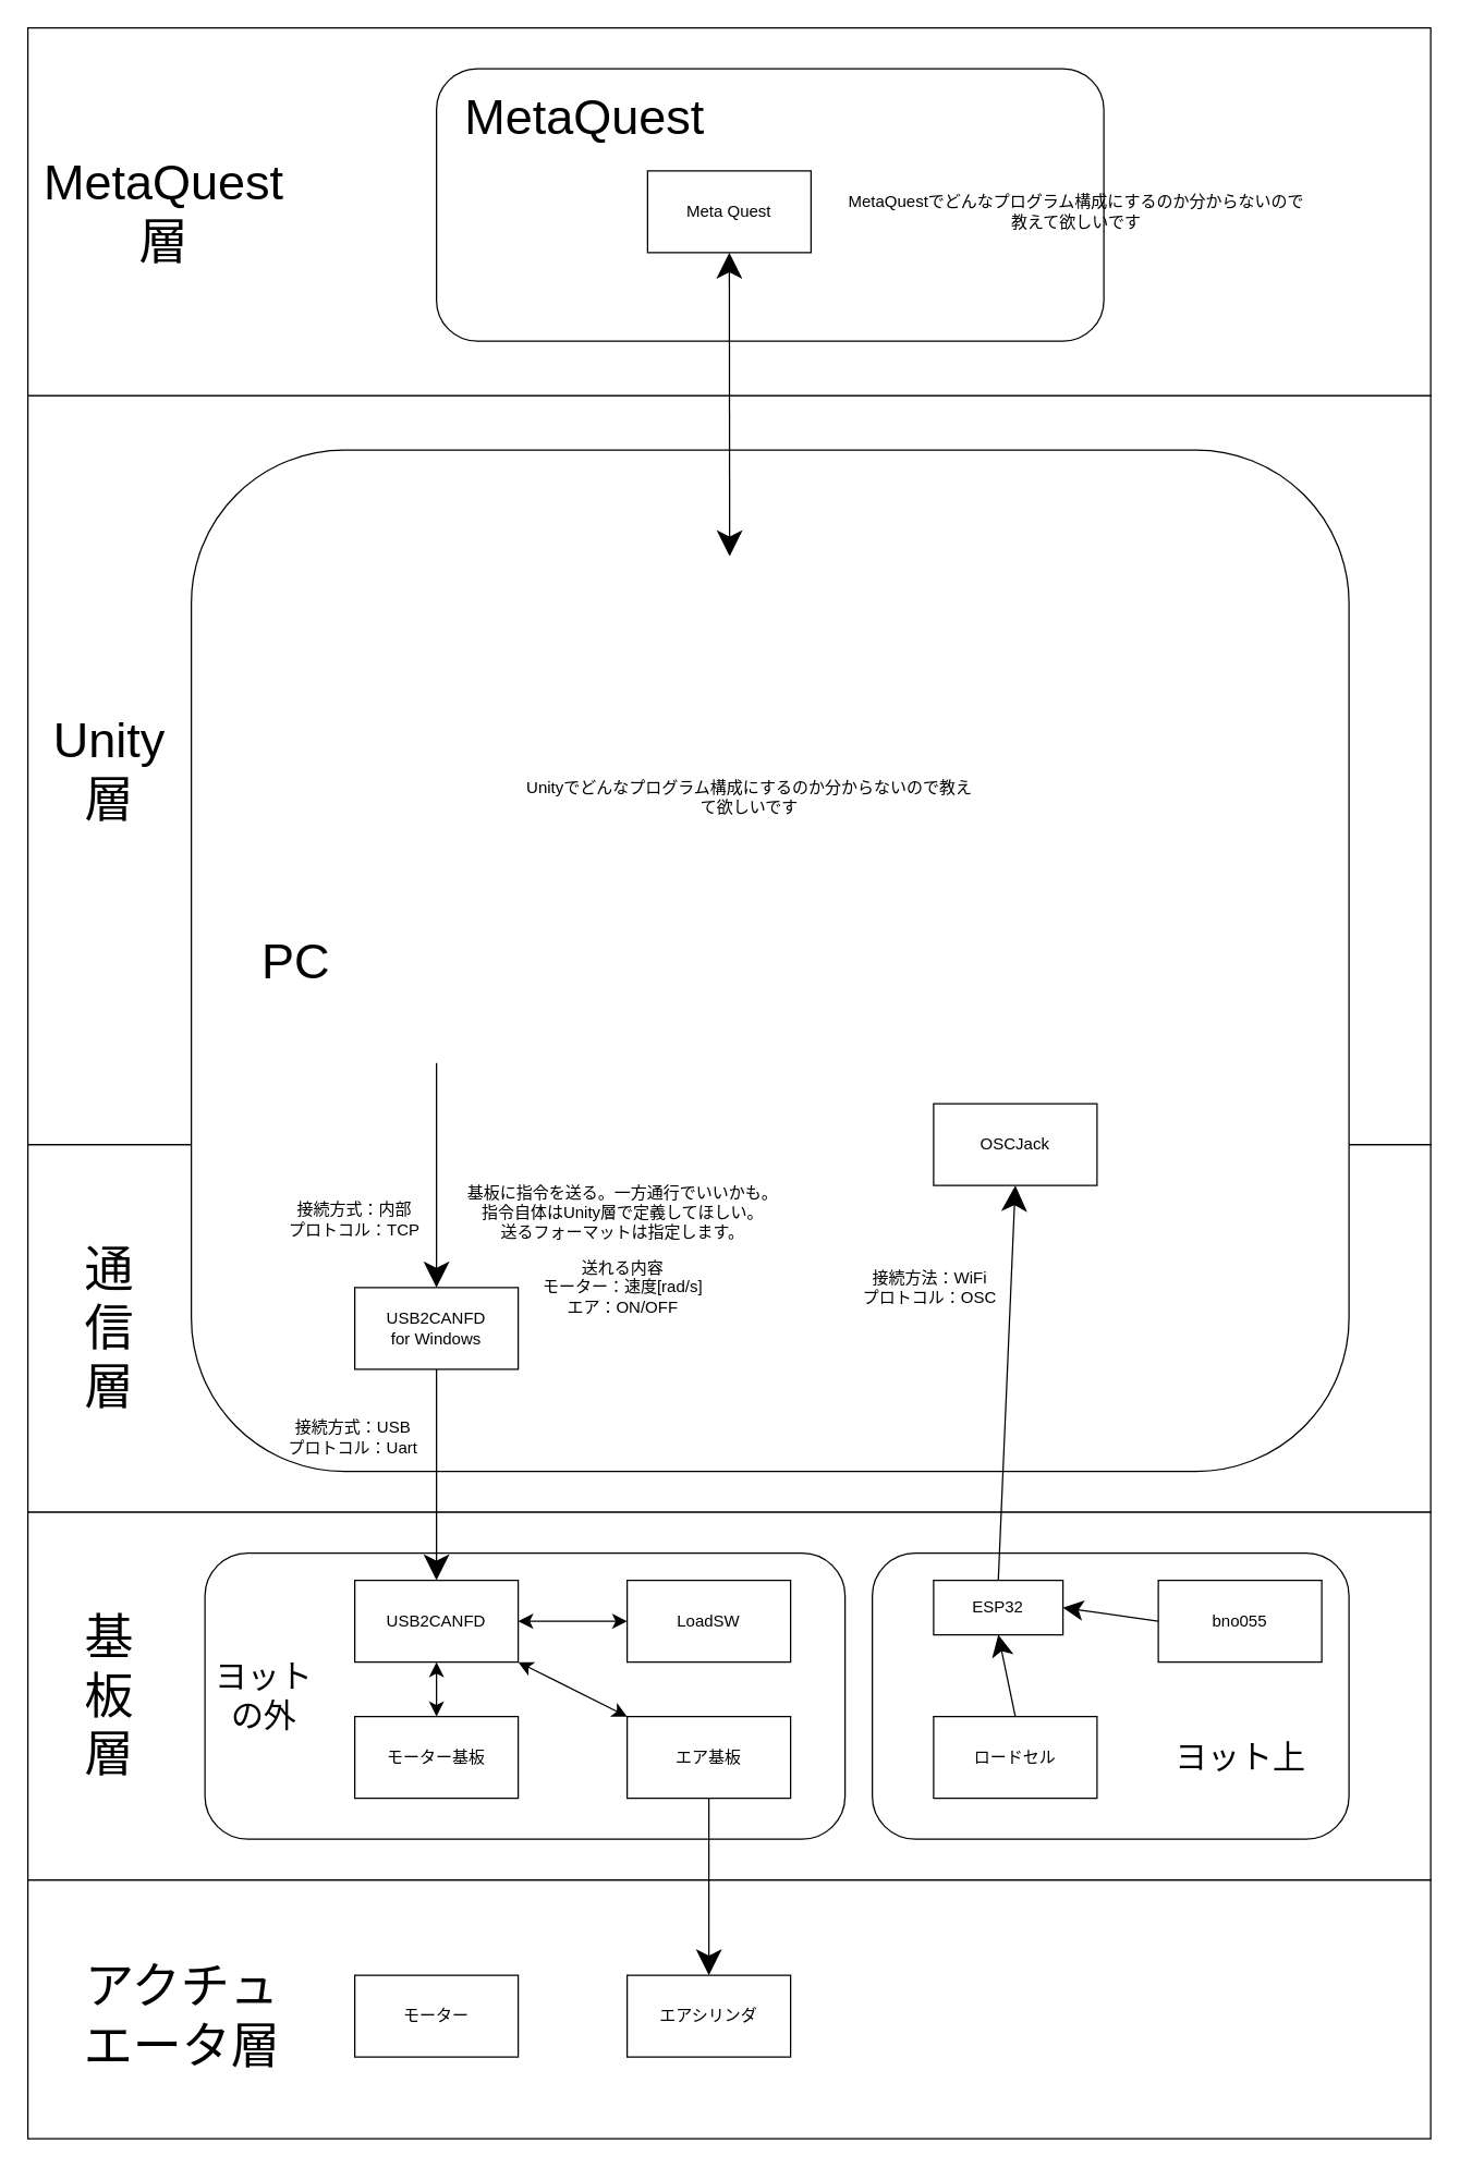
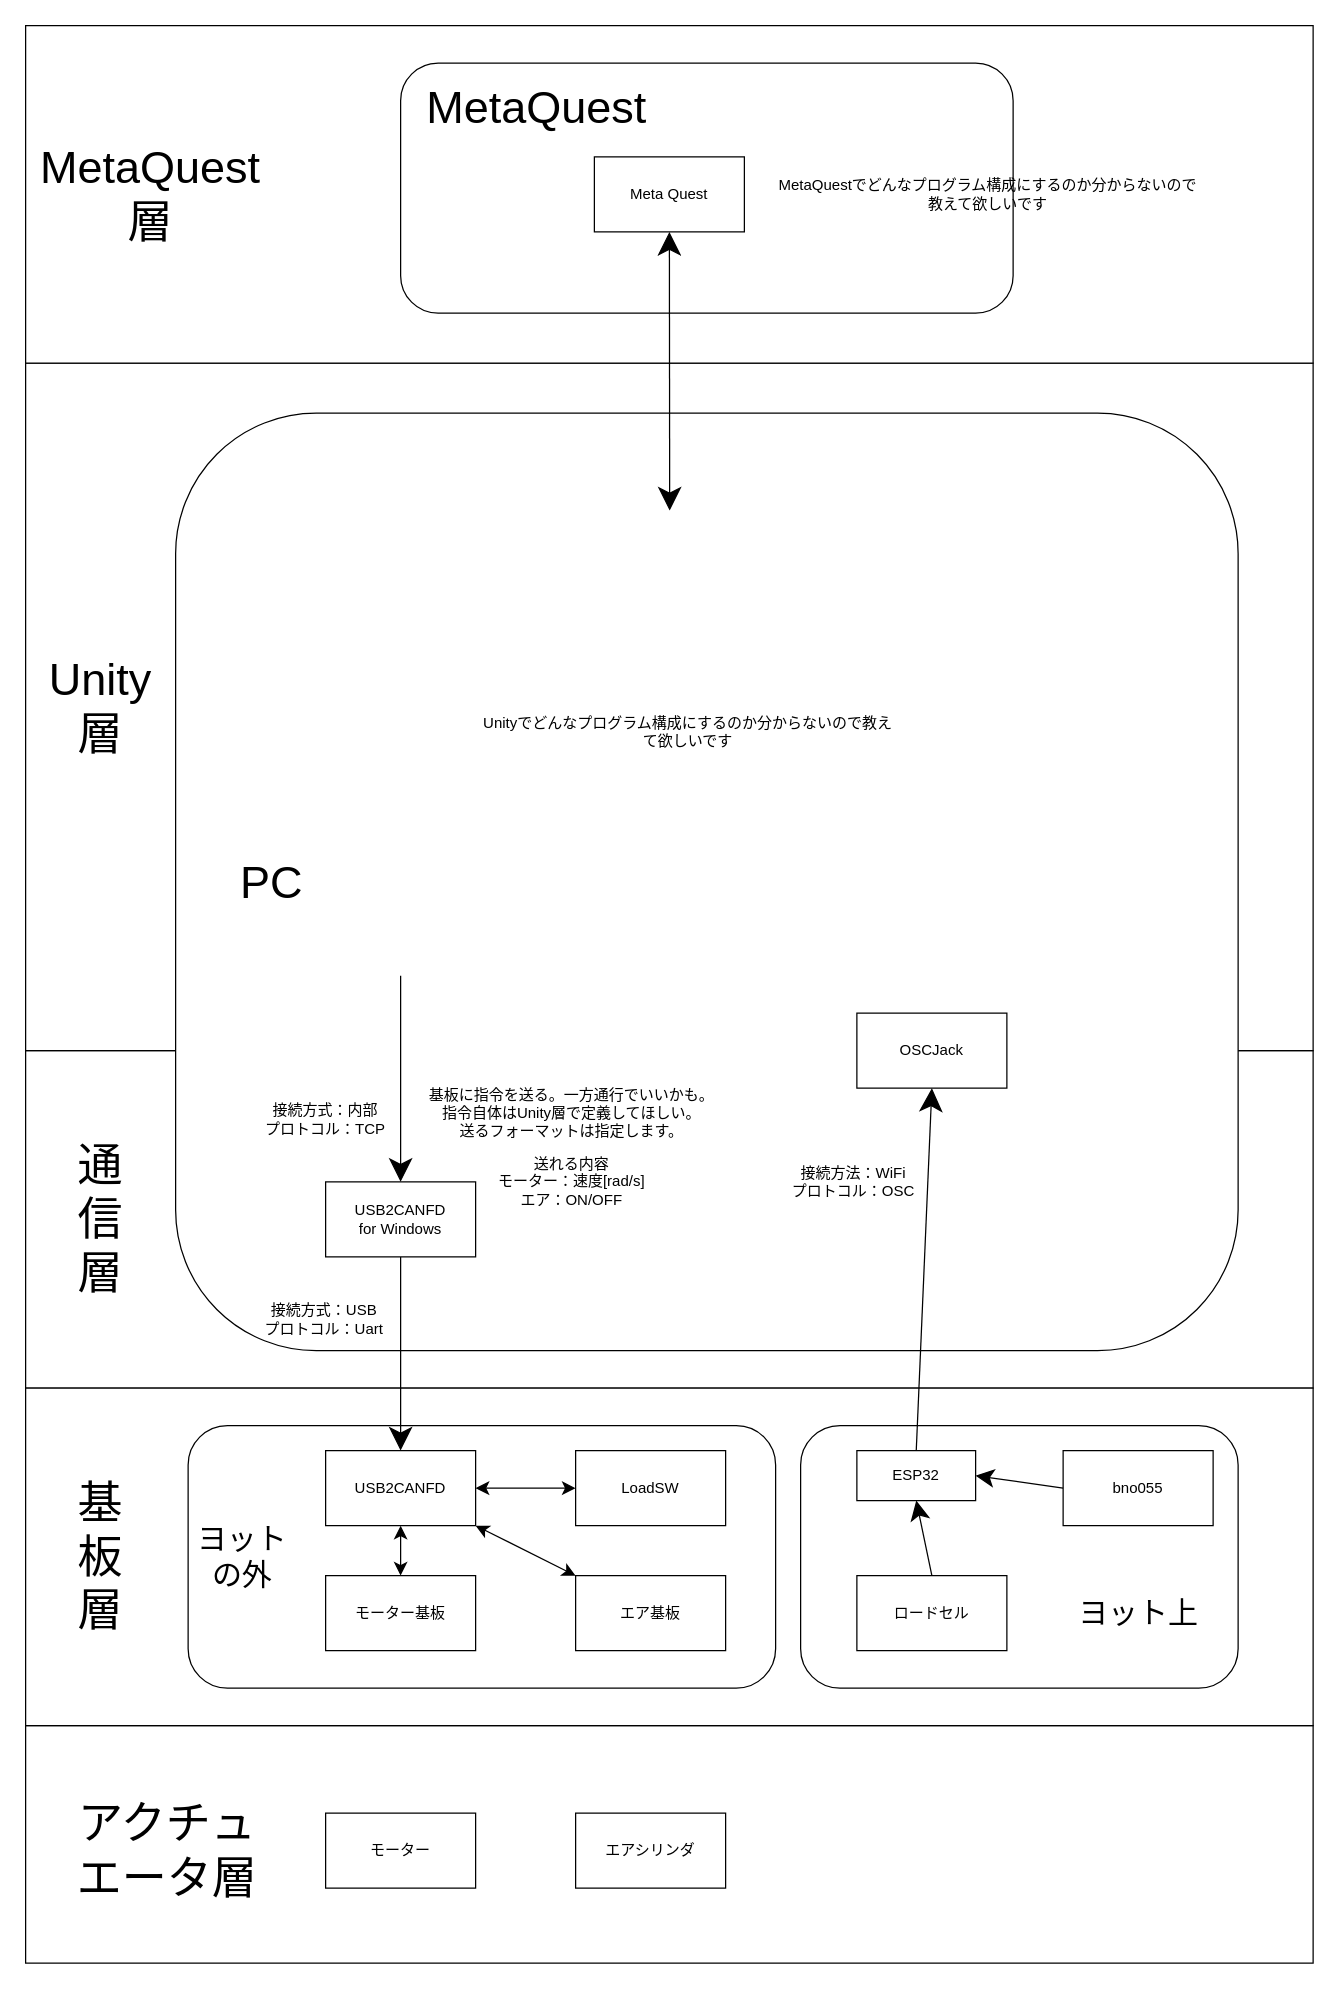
  <mxCell id="0" />
  <mxCell id="1" parent="0" />
  <mxCell id="2" value="" style="rounded=0;whiteSpace=wrap;html=1;" vertex="1" parent="1"><mxGeometry x="20" y="840" width="1030" height="270" as="geometry" /></mxCell>
  <mxCell id="3" value="" style="rounded=0;whiteSpace=wrap;html=1;" vertex="1" parent="1"><mxGeometry x="20" y="290" width="1030" height="550" as="geometry" /></mxCell>
  <mxCell id="4" value="" style="rounded=1;whiteSpace=wrap;html=1;" vertex="1" parent="1"><mxGeometry x="140" y="330" width="850" height="750" as="geometry" /></mxCell>
  <mxCell id="5" value="" style="rounded=0;whiteSpace=wrap;html=1;" vertex="1" parent="1"><mxGeometry x="20" y="1380" width="1030" height="190" as="geometry" /></mxCell>
  <mxCell id="6" value="&lt;font style=&quot;font-size: 36px;&quot;&gt;アクチュエータ層&lt;/font&gt;" style="text;html=1;whiteSpace=wrap;strokeColor=none;fillColor=none;align=center;verticalAlign=middle;rounded=0;" vertex="1" parent="1"><mxGeometry x="50" y="1465" width="167" height="30" as="geometry" /></mxCell>
  <mxCell id="7" value="" style="rounded=0;whiteSpace=wrap;html=1;" vertex="1" parent="1"><mxGeometry x="20" y="1110" width="1030" height="270" as="geometry" /></mxCell>
  <mxCell id="8" value="" style="rounded=1;whiteSpace=wrap;html=1;" vertex="1" parent="1"><mxGeometry x="640" y="1140" width="350" height="210" as="geometry" /></mxCell>
  <mxCell id="9" value="" style="rounded=1;whiteSpace=wrap;html=1;" vertex="1" parent="1"><mxGeometry x="150" y="1140" width="470" height="210" as="geometry" /></mxCell>
  <mxCell id="10" value="LoadSW" style="rounded=0;whiteSpace=wrap;html=1;" vertex="1" parent="1"><mxGeometry x="460" y="1160" width="120" height="60" as="geometry" /></mxCell>
  <mxCell id="11" value="エア基板" style="rounded=0;whiteSpace=wrap;html=1;" vertex="1" parent="1"><mxGeometry x="460" y="1260" width="120" height="60" as="geometry" /></mxCell>
- <mxCell id="12" value="" style="endArrow=none;html=1;rounded=0;fontSize=12;startSize=16;endSize=16;curved=1;entryX=0.5;entryY=1;entryDx=0;entryDy=0;exitX=0.5;exitY=0;exitDx=0;exitDy=0;endFill=0;startArrow=classic;startFill=1;" edge="1" parent="1" source="13" target="11"><mxGeometry width="50" height="50" relative="1" as="geometry"><mxPoint x="520" y="1400" as="sourcePoint" /><mxPoint x="530" y="1170" as="targetPoint" /></mxGeometry></mxCell>
  <mxCell id="13" value="エアシリンダ" style="rounded=0;whiteSpace=wrap;html=1;" vertex="1" parent="1"><mxGeometry x="460" y="1450" width="120" height="60" as="geometry" /></mxCell>
  <mxCell id="14" value="モーター" style="rounded=0;whiteSpace=wrap;html=1;" vertex="1" parent="1"><mxGeometry x="260" y="1450" width="120" height="60" as="geometry" /></mxCell>
  <mxCell id="15" value="ESP32" style="rounded=0;whiteSpace=wrap;html=1;" vertex="1" parent="1"><mxGeometry x="685" y="1160" width="95" height="40" as="geometry" /></mxCell>
  <mxCell id="16" value="ロードセル" style="rounded=0;whiteSpace=wrap;html=1;" vertex="1" parent="1"><mxGeometry x="685" y="1260" width="120" height="60" as="geometry" /></mxCell>
  <mxCell id="17" value="USB2CANFD" style="rounded=0;whiteSpace=wrap;html=1;" vertex="1" parent="1"><mxGeometry x="260" y="1160" width="120" height="60" as="geometry" /></mxCell>
  <mxCell id="18" value="モーター基板" style="rounded=0;whiteSpace=wrap;html=1;" vertex="1" parent="1"><mxGeometry x="260" y="1260" width="120" height="60" as="geometry" /></mxCell>
  <mxCell id="19" value="" style="endArrow=classic;html=1;rounded=0;fontSize=12;startSize=8;endSize=8;curved=1;entryX=0.5;entryY=1;entryDx=0;entryDy=0;exitX=0.5;exitY=0;exitDx=0;exitDy=0;startArrow=classic;startFill=1;endFill=1;" edge="1" parent="1" source="18" target="17"><mxGeometry width="50" height="50" relative="1" as="geometry"><mxPoint x="310" y="1450" as="sourcePoint" /><mxPoint x="310" y="1370" as="targetPoint" /></mxGeometry></mxCell>
  <mxCell id="20" value="" style="endArrow=classic;html=1;rounded=0;fontSize=12;startSize=8;endSize=8;curved=1;entryX=1;entryY=0.5;entryDx=0;entryDy=0;exitX=0;exitY=0.5;exitDx=0;exitDy=0;startArrow=classic;startFill=1;endFill=1;" edge="1" parent="1" source="10" target="17"><mxGeometry width="50" height="50" relative="1" as="geometry"><mxPoint x="520" y="1260" as="sourcePoint" /><mxPoint x="520" y="1240" as="targetPoint" /></mxGeometry></mxCell>
  <mxCell id="21" value="" style="endArrow=classic;html=1;rounded=0;fontSize=12;startSize=8;endSize=8;curved=1;entryX=1;entryY=1;entryDx=0;entryDy=0;exitX=0;exitY=0;exitDx=0;exitDy=0;startArrow=classic;startFill=1;endFill=1;" edge="1" parent="1" source="11" target="17"><mxGeometry width="50" height="50" relative="1" as="geometry"><mxPoint x="390" y="1310" as="sourcePoint" /><mxPoint x="390" y="1230" as="targetPoint" /></mxGeometry></mxCell>
  <mxCell id="22" value="" style="endArrow=classic;html=1;rounded=0;fontSize=12;startSize=8;endSize=13;curved=1;entryX=0.5;entryY=1;entryDx=0;entryDy=0;exitX=0.5;exitY=0;exitDx=0;exitDy=0;startArrow=none;startFill=0;endFill=1;" edge="1" parent="1" source="16" target="15"><mxGeometry width="50" height="50" relative="1" as="geometry"><mxPoint x="860" y="1210" as="sourcePoint" /><mxPoint x="860" y="1130" as="targetPoint" /></mxGeometry></mxCell>
  <mxCell id="23" value="bno055" style="rounded=0;whiteSpace=wrap;html=1;" vertex="1" parent="1"><mxGeometry x="850" y="1160" width="120" height="60" as="geometry" /></mxCell>
  <mxCell id="24" value="" style="endArrow=classic;html=1;rounded=0;fontSize=12;startSize=8;endSize=12;curved=1;entryX=1;entryY=0.5;entryDx=0;entryDy=0;exitX=0;exitY=0.5;exitDx=0;exitDy=0;endFill=1;" edge="1" parent="1" source="23" target="15"><mxGeometry width="50" height="50" relative="1" as="geometry"><mxPoint x="740" y="1270" as="sourcePoint" /><mxPoint x="740" y="1230" as="targetPoint" /></mxGeometry></mxCell>
  <mxCell id="25" value="&lt;font style=&quot;font-size: 24px;&quot;&gt;ヨット上&lt;/font&gt;" style="text;html=1;whiteSpace=wrap;strokeColor=none;fillColor=none;align=center;verticalAlign=middle;rounded=0;" vertex="1" parent="1"><mxGeometry x="856.5" y="1275" width="107" height="30" as="geometry" /></mxCell>
  <mxCell id="26" value="&lt;span style=&quot;font-size: 24px;&quot;&gt;ヨット&lt;/span&gt;&lt;div&gt;&lt;span style=&quot;font-size: 24px;&quot;&gt;の外&lt;/span&gt;&lt;/div&gt;" style="text;html=1;whiteSpace=wrap;strokeColor=none;fillColor=none;align=center;verticalAlign=middle;rounded=0;" vertex="1" parent="1"><mxGeometry x="140" y="1230" width="107" height="30" as="geometry" /></mxCell>
  <mxCell id="27" value="&lt;font style=&quot;font-size: 36px;&quot;&gt;基板層&lt;/font&gt;" style="text;html=1;whiteSpace=wrap;strokeColor=none;fillColor=none;align=center;verticalAlign=middle;rounded=0;" vertex="1" parent="1"><mxGeometry x="50" y="1230" width="60" height="30" as="geometry" /></mxCell>
  <mxCell id="28" value="&lt;font style=&quot;font-size: 36px;&quot;&gt;通信層&lt;/font&gt;" style="text;html=1;whiteSpace=wrap;strokeColor=none;fillColor=none;align=center;verticalAlign=middle;rounded=0;" vertex="1" parent="1"><mxGeometry x="50" y="960" width="60" height="30" as="geometry" /></mxCell>
  <mxCell id="29" value="&lt;font style=&quot;font-size: 36px;&quot;&gt;Unity層&lt;/font&gt;" style="text;html=1;whiteSpace=wrap;strokeColor=none;fillColor=none;align=center;verticalAlign=middle;rounded=0;" vertex="1" parent="1"><mxGeometry x="50" y="550" width="60" height="30" as="geometry" /></mxCell>
  <mxCell id="30" value="USB2CANFD&lt;div&gt;for Windows&lt;/div&gt;" style="rounded=0;whiteSpace=wrap;html=1;" vertex="1" parent="1"><mxGeometry x="260" y="945" width="120" height="60" as="geometry" /></mxCell>
  <mxCell id="31" value="接続方式：USB&lt;br&gt;プロトコル：Uart" style="text;html=1;whiteSpace=wrap;strokeColor=none;fillColor=none;align=center;verticalAlign=middle;rounded=0;" vertex="1" parent="1"><mxGeometry x="184" y="1040" width="150" height="30" as="geometry" /></mxCell>
  <mxCell id="32" value="OSCJack" style="rounded=0;whiteSpace=wrap;html=1;" vertex="1" parent="1"><mxGeometry x="685" y="810" width="120" height="60" as="geometry" /></mxCell>
  <mxCell id="33" value="接続方法：WiFi&lt;div&gt;プロトコル：OSC&lt;/div&gt;" style="text;html=1;whiteSpace=wrap;strokeColor=none;fillColor=none;align=center;verticalAlign=middle;rounded=0;" vertex="1" parent="1"><mxGeometry x="610" y="930" width="145" height="30" as="geometry" /></mxCell>
  <mxCell id="34" value="接続方式：内部&lt;div&gt;プロトコル：TCP&lt;/div&gt;" style="text;html=1;whiteSpace=wrap;strokeColor=none;fillColor=none;align=center;verticalAlign=middle;rounded=0;" vertex="1" parent="1"><mxGeometry x="210" y="880" width="100" height="30" as="geometry" /></mxCell>
  <mxCell id="35" value="&lt;font style=&quot;font-size: 36px;&quot;&gt;PC&lt;/font&gt;" style="text;html=1;whiteSpace=wrap;strokeColor=none;fillColor=none;align=center;verticalAlign=middle;rounded=0;" vertex="1" parent="1"><mxGeometry x="187" y="690" width="60" height="30" as="geometry" /></mxCell>
  <mxCell id="36" value="" style="rounded=0;whiteSpace=wrap;html=1;" vertex="1" parent="1"><mxGeometry x="20" y="20" width="1030" height="270" as="geometry" /></mxCell>
  <mxCell id="37" value="&lt;font style=&quot;font-size: 36px;&quot;&gt;MetaQuest層&lt;/font&gt;" style="text;html=1;whiteSpace=wrap;strokeColor=none;fillColor=none;align=center;verticalAlign=middle;rounded=0;" vertex="1" parent="1"><mxGeometry x="50" y="140" width="140" height="30" as="geometry" /></mxCell>
  <mxCell id="38" value="" style="rounded=1;whiteSpace=wrap;html=1;" vertex="1" parent="1"><mxGeometry x="320" y="50" width="490" height="200" as="geometry" /></mxCell>
  <mxCell id="39" value="Meta Quest" style="rounded=0;whiteSpace=wrap;html=1;" vertex="1" parent="1"><mxGeometry x="475" y="125" width="120" height="60" as="geometry" /></mxCell>
  <mxCell id="40" value="&lt;font style=&quot;font-size: 36px;&quot;&gt;MetaQuest&lt;/font&gt;" style="text;html=1;whiteSpace=wrap;strokeColor=none;fillColor=none;align=center;verticalAlign=middle;rounded=0;" vertex="1" parent="1"><mxGeometry x="334" y="70" width="190" height="30" as="geometry" /></mxCell>
  <mxCell id="41" value="" style="endArrow=classic;html=1;rounded=0;entryX=0.5;entryY=1;entryDx=0;entryDy=0;exitX=0.465;exitY=0.104;exitDx=0;exitDy=0;exitPerimeter=0;endFill=1;startArrow=classic;startFill=1;startSize=16;endSize=16;" edge="1" parent="1" source="4" target="39"><mxGeometry width="50" height="50" relative="1" as="geometry"><mxPoint x="630" y="810" as="sourcePoint" /><mxPoint x="680" y="760" as="targetPoint" /></mxGeometry></mxCell>
  <mxCell id="42" value="基板に指令を送る。一方通行でいいかも。&lt;div&gt;指令自体はUnity層で定義してほしい。&lt;/div&gt;&lt;div&gt;送るフォーマットは&lt;span style=&quot;background-color: transparent; color: light-dark(rgb(0, 0, 0), rgb(255, 255, 255));&quot;&gt;指定します。&lt;/span&gt;&lt;/div&gt;" style="text;html=1;whiteSpace=wrap;strokeColor=none;fillColor=none;align=center;verticalAlign=middle;rounded=0;" vertex="1" parent="1"><mxGeometry x="334" y="850" width="246" height="80" as="geometry" /></mxCell>
  <mxCell id="43" value="&lt;div&gt;送れる内容&lt;/div&gt;モーター：速度[rad/s]&lt;div&gt;エア：ON/OFF&lt;/div&gt;" style="text;html=1;whiteSpace=wrap;strokeColor=none;fillColor=none;align=center;verticalAlign=middle;rounded=0;" vertex="1" parent="1"><mxGeometry x="397" y="920" width="120" height="50" as="geometry" /></mxCell>
  <mxCell id="44" value="" style="endArrow=classic;html=1;rounded=0;exitX=0.5;exitY=1;exitDx=0;exitDy=0;entryX=0.5;entryY=0;entryDx=0;entryDy=0;endSize=16;" edge="1" parent="1" source="30" target="17"><mxGeometry width="50" height="50" relative="1" as="geometry"><mxPoint x="630" y="1040" as="sourcePoint" /><mxPoint x="680" y="990" as="targetPoint" /></mxGeometry></mxCell>
  <mxCell id="45" value="" style="endArrow=classic;html=1;rounded=0;exitX=0.5;exitY=1;exitDx=0;exitDy=0;entryX=0.5;entryY=0;entryDx=0;entryDy=0;endSize=16;" edge="1" parent="1" target="30"><mxGeometry width="50" height="50" relative="1" as="geometry"><mxPoint x="320" y="780" as="sourcePoint" /><mxPoint x="320" y="935" as="targetPoint" /></mxGeometry></mxCell>
  <mxCell id="46" value="" style="endArrow=classic;html=1;rounded=0;entryX=0.5;entryY=1;entryDx=0;entryDy=0;exitX=0.5;exitY=0;exitDx=0;exitDy=0;endSize=16;startSize=16;" edge="1" parent="1" source="15" target="32"><mxGeometry width="50" height="50" relative="1" as="geometry"><mxPoint x="470" y="1020" as="sourcePoint" /><mxPoint x="520" y="970" as="targetPoint" /></mxGeometry></mxCell>
  <mxCell id="47" value="Unityでどんなプログラム構成にするのか分からないので教えて欲しいです" style="text;html=1;whiteSpace=wrap;strokeColor=none;fillColor=none;align=center;verticalAlign=middle;rounded=0;" vertex="1" parent="1"><mxGeometry x="380" y="570" width="340" height="30" as="geometry" /></mxCell>
  <mxCell id="48" value="MetaQuestでどんなプログラム構成にするのか分からないので教えて欲しいです" style="text;html=1;whiteSpace=wrap;strokeColor=none;fillColor=none;align=center;verticalAlign=middle;rounded=0;" vertex="1" parent="1"><mxGeometry x="620" y="140" width="340" height="30" as="geometry" /></mxCell>
